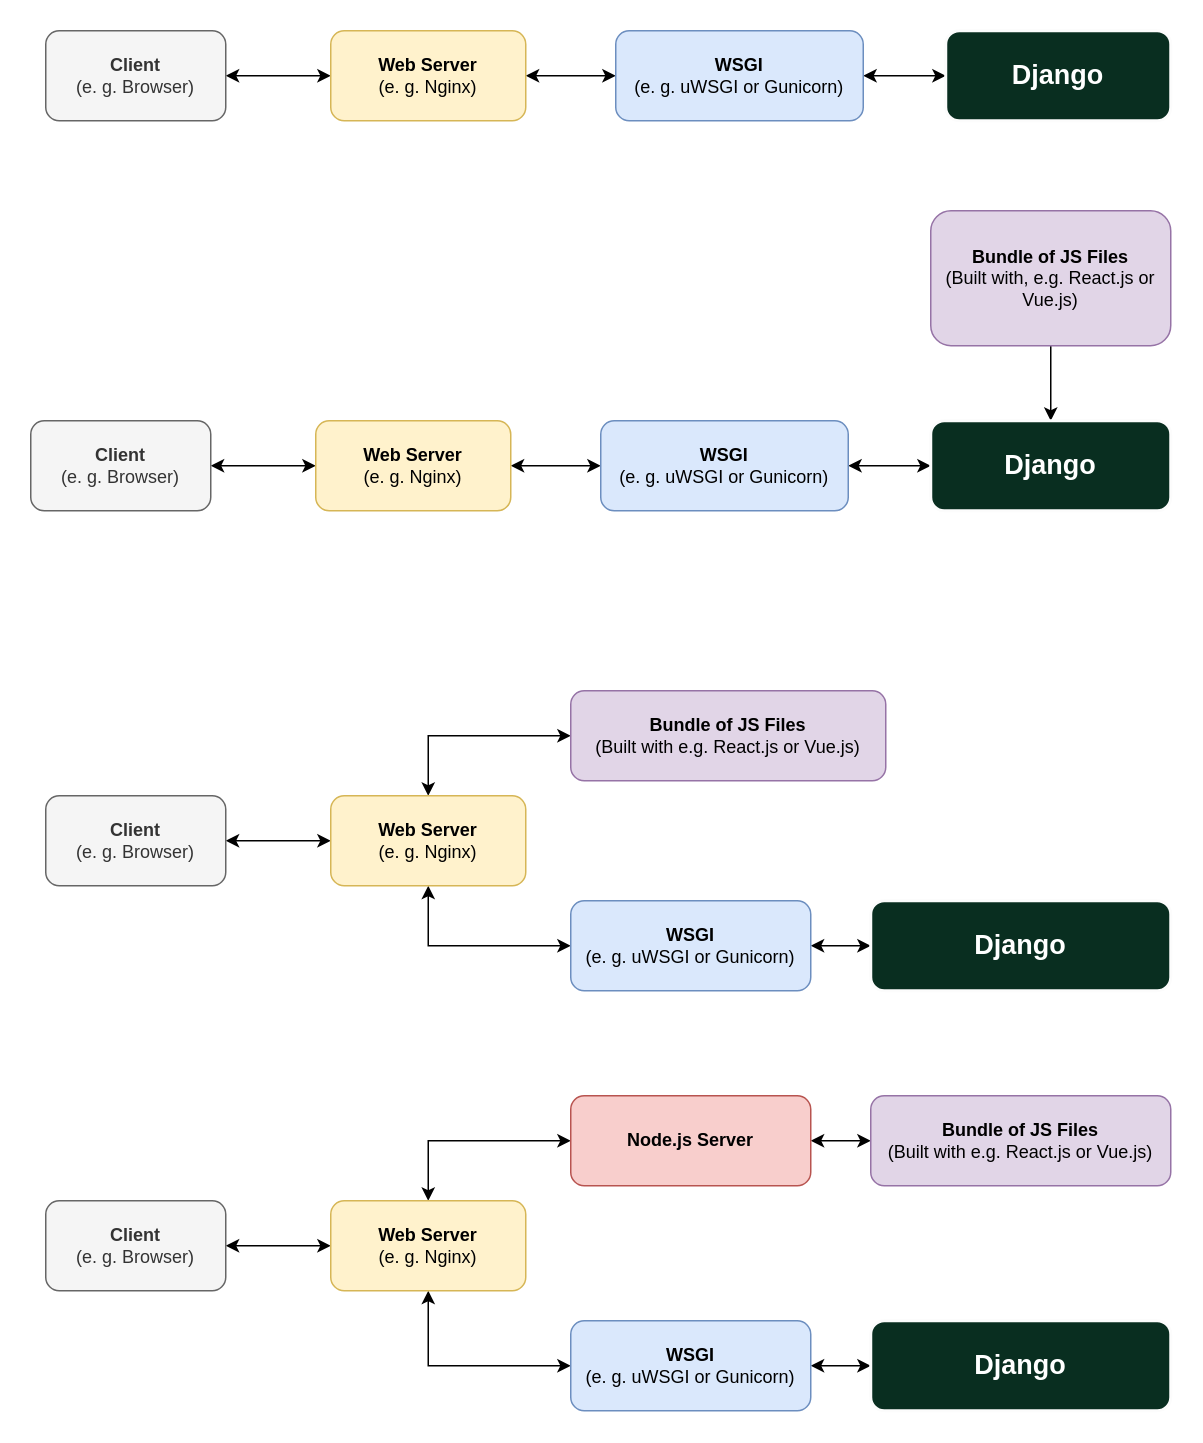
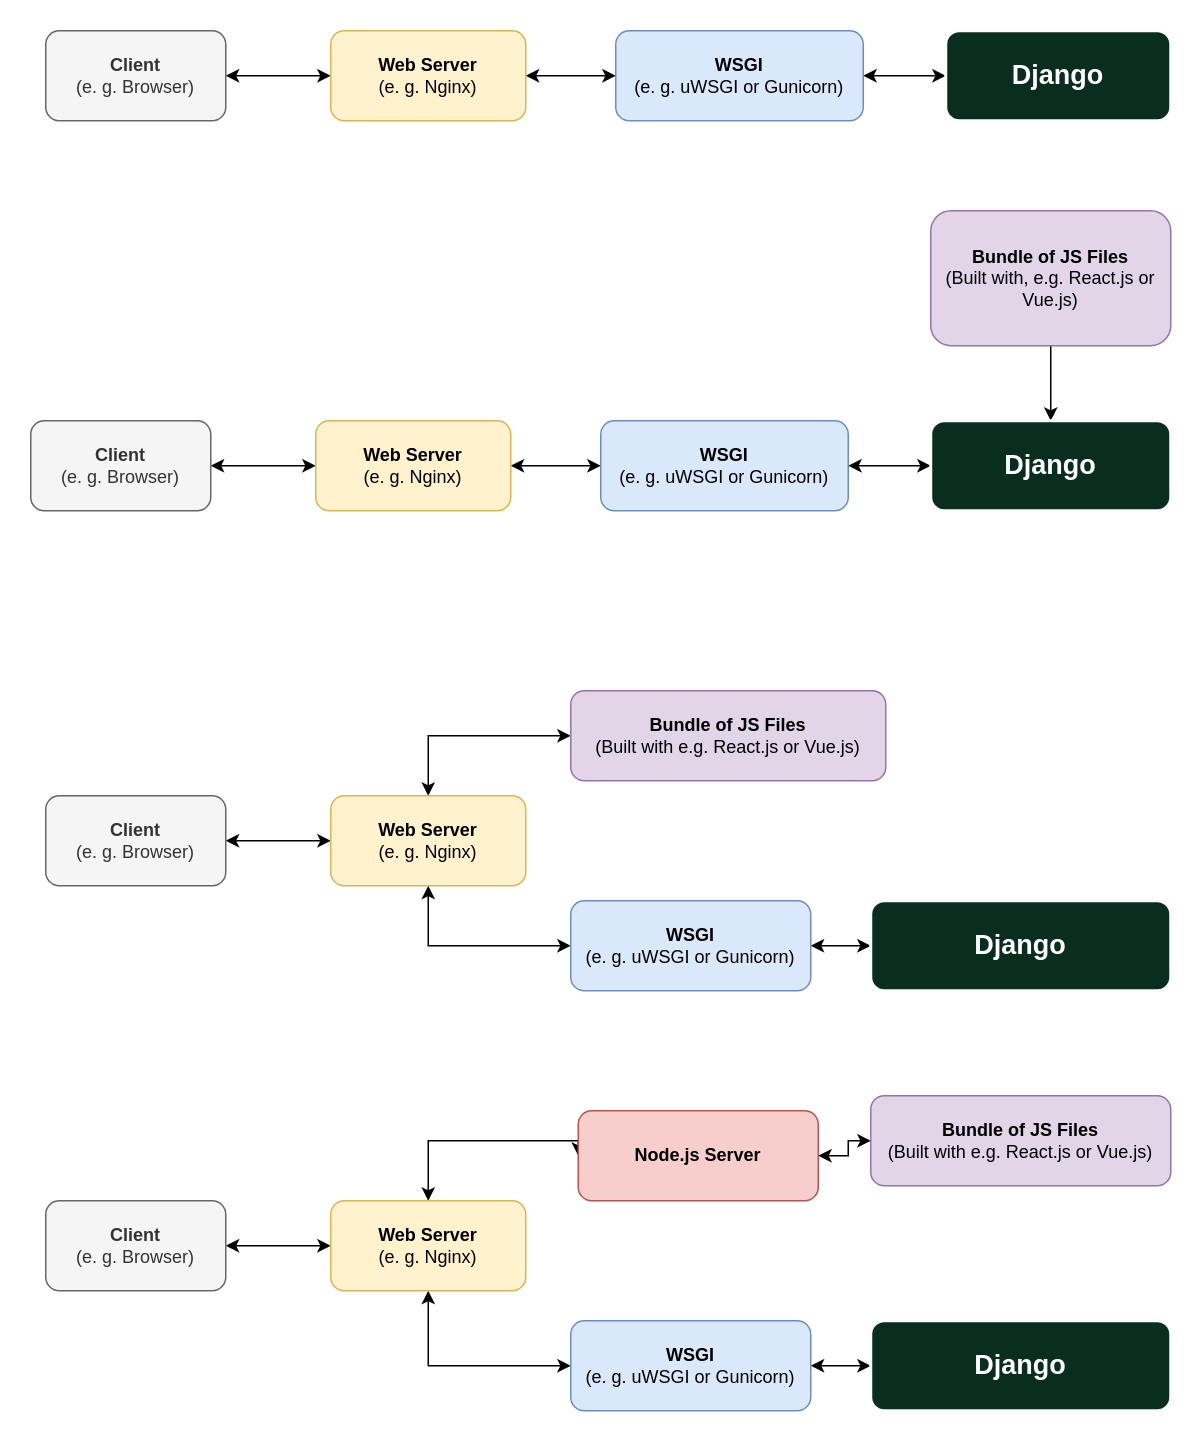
  <mxCell id="0" />
  <mxCell id="1" parent="0" />
  <mxCell id="2" value="" style="edgeStyle=orthogonalEdgeStyle;rounded=0;orthogonalLoop=1;jettySize=auto;html=1;startArrow=classic;startFill=1;" edge="1" parent="1" source="3" target="5"><mxGeometry relative="1" as="geometry" /></mxCell>
  <mxCell id="3" value="&lt;b&gt;Client&lt;/b&gt;&lt;br&gt;(e. g. Browser)" style="rounded=1;whiteSpace=wrap;html=1;fillColor=#f5f5f5;fontColor=#333333;strokeColor=#666666;" vertex="1" parent="1"><mxGeometry x="30" y="20" width="120" height="60" as="geometry" /></mxCell>
  <mxCell id="4" value="" style="edgeStyle=orthogonalEdgeStyle;rounded=0;orthogonalLoop=1;jettySize=auto;html=1;startArrow=classic;startFill=1;" edge="1" parent="1" source="5" target="7"><mxGeometry relative="1" as="geometry" /></mxCell>
  <mxCell id="5" value="&lt;b&gt;Web Server&lt;/b&gt;&lt;br&gt;(e. g. Nginx)" style="rounded=1;whiteSpace=wrap;html=1;fillColor=#fff2cc;strokeColor=#d6b656;" vertex="1" parent="1"><mxGeometry x="220" y="20" width="130" height="60" as="geometry" /></mxCell>
  <mxCell id="6" value="" style="edgeStyle=orthogonalEdgeStyle;rounded=0;orthogonalLoop=1;jettySize=auto;html=1;startArrow=classic;startFill=1;" edge="1" parent="1" source="7" target="8"><mxGeometry relative="1" as="geometry" /></mxCell>
  <mxCell id="7" value="&lt;b&gt;WSGI&lt;/b&gt;&lt;br&gt;(e. g. uWSGI or Gunicorn)" style="rounded=1;whiteSpace=wrap;html=1;fillColor=#dae8fc;strokeColor=#6c8ebf;" vertex="1" parent="1"><mxGeometry x="410" y="20" width="165" height="60" as="geometry" /></mxCell>
  <mxCell id="8" value="&lt;span style=&quot;font-size: 18px;&quot;&gt;Django&lt;/span&gt;" style="rounded=1;whiteSpace=wrap;html=1;fillColor=#092E20;strokeColor=#FCFCFC;fontSize=18;fontColor=#FFFFFF;strokeWidth=2;fontStyle=1" vertex="1" parent="1"><mxGeometry x="630" y="20" width="150" height="60" as="geometry" /></mxCell>
  <mxCell id="9" value="" style="edgeStyle=orthogonalEdgeStyle;rounded=0;orthogonalLoop=1;jettySize=auto;html=1;startArrow=classic;startFill=1;" edge="1" source="10" target="12" parent="1"><mxGeometry relative="1" as="geometry" /></mxCell>
  <mxCell id="10" value="&lt;b&gt;Client&lt;/b&gt;&lt;br&gt;(e. g. Browser)" style="rounded=1;whiteSpace=wrap;html=1;fillColor=#f5f5f5;fontColor=#333333;strokeColor=#666666;" vertex="1" parent="1"><mxGeometry x="20" y="280" width="120" height="60" as="geometry" /></mxCell>
  <mxCell id="11" value="" style="edgeStyle=orthogonalEdgeStyle;rounded=0;orthogonalLoop=1;jettySize=auto;html=1;startArrow=classic;startFill=1;" edge="1" source="12" target="14" parent="1"><mxGeometry relative="1" as="geometry" /></mxCell>
  <mxCell id="12" value="&lt;b&gt;Web Server&lt;/b&gt;&lt;br&gt;(e. g. Nginx)" style="rounded=1;whiteSpace=wrap;html=1;fillColor=#fff2cc;strokeColor=#d6b656;" vertex="1" parent="1"><mxGeometry x="210" y="280" width="130" height="60" as="geometry" /></mxCell>
  <mxCell id="13" value="" style="edgeStyle=orthogonalEdgeStyle;rounded=0;orthogonalLoop=1;jettySize=auto;html=1;startArrow=classic;startFill=1;" edge="1" source="14" target="16" parent="1"><mxGeometry relative="1" as="geometry" /></mxCell>
  <mxCell id="14" value="&lt;b&gt;WSGI&lt;/b&gt;&lt;br&gt;(e. g. uWSGI or Gunicorn)" style="rounded=1;whiteSpace=wrap;html=1;fillColor=#dae8fc;strokeColor=#6c8ebf;" vertex="1" parent="1"><mxGeometry x="400" y="280" width="165" height="60" as="geometry" /></mxCell>
  <mxCell id="15" value="" style="edgeStyle=orthogonalEdgeStyle;curved=0;rounded=1;sketch=0;orthogonalLoop=1;jettySize=auto;html=1;startArrow=classic;startFill=1;endArrow=none;endFill=0;" edge="1" parent="1" source="16" target="17"><mxGeometry relative="1" as="geometry" /></mxCell>
  <mxCell id="16" value="&lt;span style=&quot;font-size: 18px;&quot;&gt;Django&lt;/span&gt;" style="rounded=1;whiteSpace=wrap;html=1;fillColor=#092E20;strokeColor=#FCFCFC;fontSize=18;fontColor=#FFFFFF;strokeWidth=2;fontStyle=1" vertex="1" parent="1"><mxGeometry x="620" y="280" width="160" height="60" as="geometry" /></mxCell>
  <mxCell id="17" value="&lt;b&gt;Bundle of JS Files&lt;/b&gt;&lt;br&gt;(Built with, e.g. React.js or Vue.js)" style="rounded=1;whiteSpace=wrap;html=1;fillColor=#e1d5e7;strokeColor=#9673a6;" vertex="1" parent="1"><mxGeometry x="620" y="140" width="160" height="90" as="geometry" /></mxCell>
  <mxCell id="18" value="" style="edgeStyle=orthogonalEdgeStyle;rounded=0;orthogonalLoop=1;jettySize=auto;html=1;startArrow=classic;startFill=1;" edge="1" source="19" target="22" parent="1"><mxGeometry relative="1" as="geometry" /></mxCell>
  <mxCell id="19" value="&lt;b&gt;Client&lt;/b&gt;&lt;br&gt;(e. g. Browser)" style="rounded=1;whiteSpace=wrap;html=1;fillColor=#f5f5f5;fontColor=#333333;strokeColor=#666666;" vertex="1" parent="1"><mxGeometry x="30" y="530" width="120" height="60" as="geometry" /></mxCell>
  <mxCell id="20" value="" style="edgeStyle=orthogonalEdgeStyle;rounded=0;orthogonalLoop=1;jettySize=auto;html=1;startArrow=classic;startFill=1;" edge="1" source="22" target="24" parent="1"><mxGeometry relative="1" as="geometry"><Array as="points"><mxPoint x="285" y="630" /></Array></mxGeometry></mxCell>
  <mxCell id="21" style="edgeStyle=orthogonalEdgeStyle;rounded=0;sketch=0;orthogonalLoop=1;jettySize=auto;html=1;entryX=0;entryY=0.5;entryDx=0;entryDy=0;startArrow=classic;startFill=1;endArrow=classic;endFill=1;" edge="1" parent="1" source="22" target="26"><mxGeometry relative="1" as="geometry"><Array as="points"><mxPoint x="285" y="490" /></Array></mxGeometry></mxCell>
  <mxCell id="22" value="&lt;b&gt;Web Server&lt;/b&gt;&lt;br&gt;(e. g. Nginx)" style="rounded=1;whiteSpace=wrap;html=1;fillColor=#fff2cc;strokeColor=#d6b656;" vertex="1" parent="1"><mxGeometry x="220" y="530" width="130" height="60" as="geometry" /></mxCell>
  <mxCell id="23" value="" style="edgeStyle=orthogonalEdgeStyle;rounded=0;orthogonalLoop=1;jettySize=auto;html=1;startArrow=classic;startFill=1;" edge="1" source="24" target="25" parent="1"><mxGeometry relative="1" as="geometry" /></mxCell>
  <mxCell id="24" value="&lt;b&gt;WSGI&lt;/b&gt;&lt;br&gt;(e. g. uWSGI or Gunicorn)" style="rounded=1;whiteSpace=wrap;html=1;fillColor=#dae8fc;strokeColor=#6c8ebf;" vertex="1" parent="1"><mxGeometry x="380" y="600" width="160" height="60" as="geometry" /></mxCell>
  <mxCell id="25" value="&lt;span style=&quot;font-size: 18px;&quot;&gt;Django&lt;/span&gt;" style="rounded=1;whiteSpace=wrap;html=1;fillColor=#092E20;strokeColor=#FCFCFC;fontSize=18;fontColor=#FFFFFF;strokeWidth=2;fontStyle=1" vertex="1" parent="1"><mxGeometry x="580" y="600" width="200" height="60" as="geometry" /></mxCell>
  <mxCell id="26" value="&lt;b&gt;Bundle of JS Files&lt;br&gt;&lt;/b&gt;(Built with e.g. React.js or Vue.js)" style="rounded=1;whiteSpace=wrap;html=1;fillColor=#e1d5e7;strokeColor=#9673a6;" vertex="1" parent="1"><mxGeometry x="380" y="460" width="210" height="60" as="geometry" /></mxCell>
  <mxCell id="27" value="" style="edgeStyle=orthogonalEdgeStyle;rounded=0;orthogonalLoop=1;jettySize=auto;html=1;startArrow=classic;startFill=1;" edge="1" source="28" target="31" parent="1"><mxGeometry relative="1" as="geometry" /></mxCell>
  <mxCell id="28" value="&lt;b&gt;Client&lt;/b&gt;&lt;br&gt;(e. g. Browser)" style="rounded=1;whiteSpace=wrap;html=1;fillColor=#f5f5f5;fontColor=#333333;strokeColor=#666666;" vertex="1" parent="1"><mxGeometry x="30" y="800" width="120" height="60" as="geometry" /></mxCell>
  <mxCell id="29" value="" style="edgeStyle=orthogonalEdgeStyle;rounded=0;orthogonalLoop=1;jettySize=auto;html=1;startArrow=classic;startFill=1;" edge="1" source="31" target="33" parent="1"><mxGeometry relative="1" as="geometry"><Array as="points"><mxPoint x="285" y="910" /></Array></mxGeometry></mxCell>
  <mxCell id="30" style="edgeStyle=orthogonalEdgeStyle;rounded=0;sketch=0;orthogonalLoop=1;jettySize=auto;html=1;entryX=0;entryY=0.5;entryDx=0;entryDy=0;startArrow=classic;startFill=1;endArrow=classic;endFill=1;" edge="1" source="31" target="36" parent="1"><mxGeometry relative="1" as="geometry"><Array as="points"><mxPoint x="285" y="760" /></Array></mxGeometry></mxCell>
  <mxCell id="31" value="&lt;b&gt;Web Server&lt;/b&gt;&lt;br&gt;(e. g. Nginx)" style="rounded=1;whiteSpace=wrap;html=1;fillColor=#fff2cc;strokeColor=#d6b656;" vertex="1" parent="1"><mxGeometry x="220" y="800" width="130" height="60" as="geometry" /></mxCell>
  <mxCell id="32" value="" style="edgeStyle=orthogonalEdgeStyle;rounded=0;orthogonalLoop=1;jettySize=auto;html=1;startArrow=classic;startFill=1;" edge="1" source="33" target="34" parent="1"><mxGeometry relative="1" as="geometry" /></mxCell>
  <mxCell id="33" value="&lt;b&gt;WSGI&lt;/b&gt;&lt;br&gt;(e. g. uWSGI or Gunicorn)" style="rounded=1;whiteSpace=wrap;html=1;fillColor=#dae8fc;strokeColor=#6c8ebf;" vertex="1" parent="1"><mxGeometry x="380" y="880" width="160" height="60" as="geometry" /></mxCell>
  <mxCell id="34" value="&lt;span style=&quot;font-size: 18px;&quot;&gt;Django&lt;/span&gt;" style="rounded=1;whiteSpace=wrap;html=1;fillColor=#092E20;strokeColor=#FCFCFC;fontSize=18;fontColor=#FFFFFF;strokeWidth=2;fontStyle=1" vertex="1" parent="1"><mxGeometry x="580" y="880" width="200" height="60" as="geometry" /></mxCell>
  <mxCell id="35" value="" style="edgeStyle=orthogonalEdgeStyle;rounded=0;sketch=0;orthogonalLoop=1;jettySize=auto;html=1;startArrow=classic;startFill=1;endArrow=classic;endFill=1;" edge="1" parent="1" source="36" target="37"><mxGeometry relative="1" as="geometry" /></mxCell>
- <mxCell id="36" value="&lt;b&gt;Node.js Server&lt;/b&gt;" style="rounded=1;whiteSpace=wrap;html=1;fillColor=#f8cecc;strokeColor=#b85450;" vertex="1" parent="1"><mxGeometry x="380" y="730" width="160" height="60" as="geometry" /></mxCell>
+ <mxCell id="36" value="&lt;b&gt;Node.js Server&lt;/b&gt;" style="rounded=1;whiteSpace=wrap;html=1;fillColor=#f8cecc;strokeColor=#b85450;" vertex="1" parent="1"><mxGeometry x="385" y="740" width="160" height="60" as="geometry" /></mxCell>
  <mxCell id="37" value="&lt;b&gt;Bundle of JS Files&lt;/b&gt;&lt;br&gt;(Built with e.g. React.js or Vue.js)" style="whiteSpace=wrap;html=1;rounded=1;strokeColor=#9673a6;fillColor=#e1d5e7;" vertex="1" parent="1"><mxGeometry x="580" y="730" width="200" height="60" as="geometry" /></mxCell>
